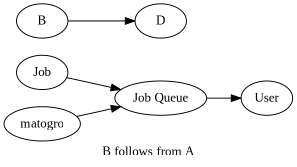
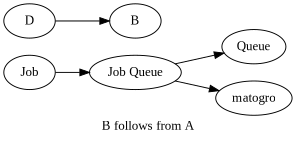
  digraph {
    fontname="Liberation Serif"
    label="B follows from A"
    rankdir=LR
    node [fontname="Liberation Serif"]
    edge [fontname="Liberation Serif"]
-   n1 [label=User]
+   n1 [label=Queue]
    n2 [label="Job Queue"]
    n3 [label=Job]
    n4 [label=matogro]
    B
    D
    n2 -> n1
    n3 -> n2
-   n4 -> n2
-   B -> D
+   n2 -> n4
+   D -> B
  }
